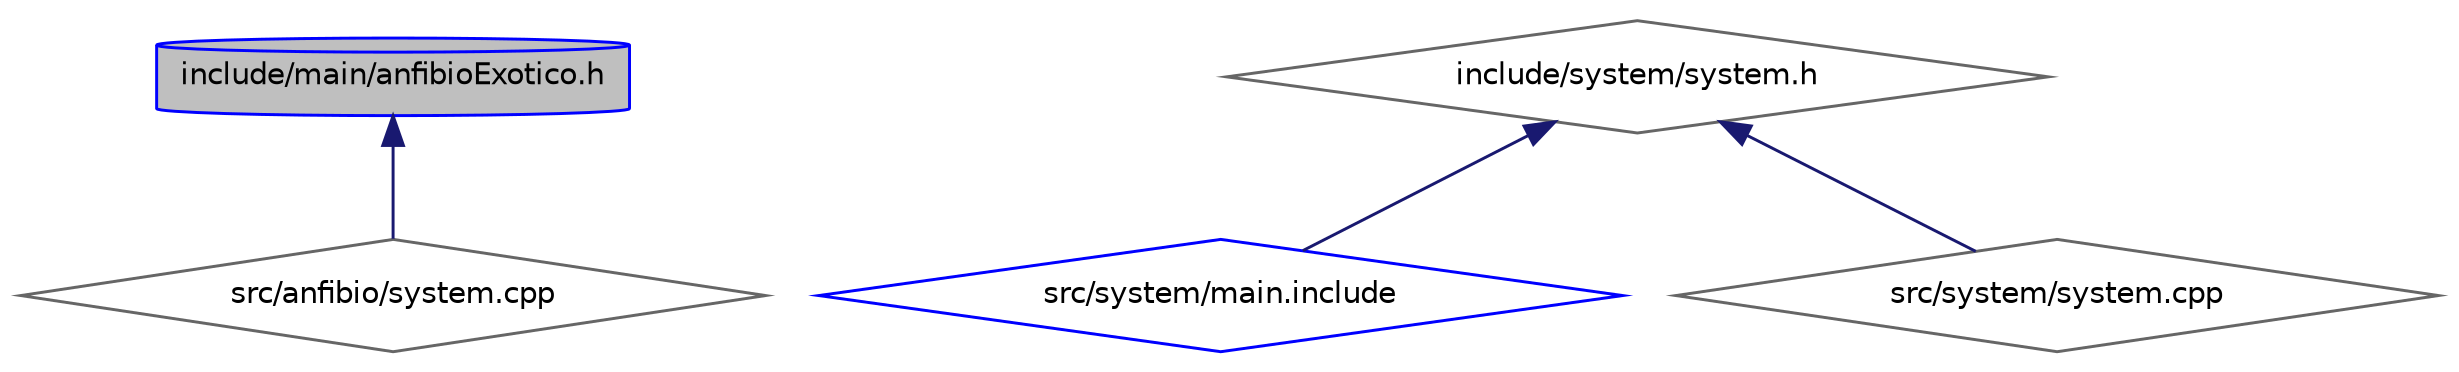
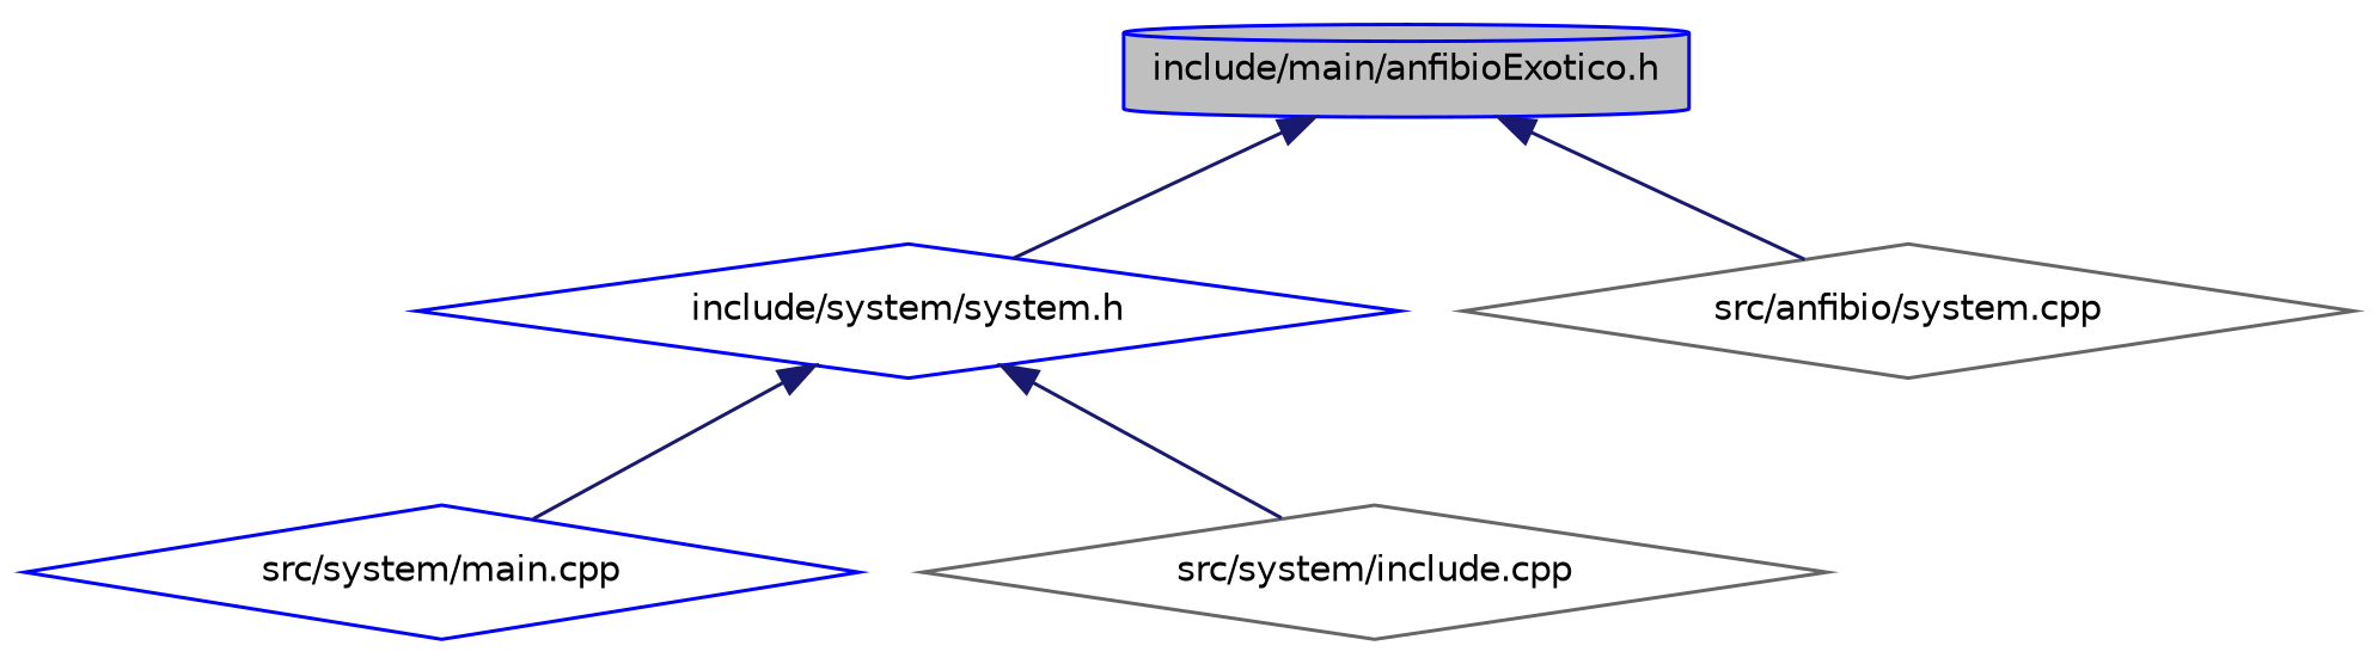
  digraph {
    fontname="DejaVu Sans"
    node [color=gray40 fillcolor=white fontname="DejaVu Sans" fontsize=10 shape=diamond style=filled]
    edge [color=midnightblue dir=back fontname="DejaVu Sans" fontsize=10 labelfontname=Helvetica labelfontsize=10 style=solid]
    n1 [color=blue fillcolor=grey75 fontcolor=black height=0.2 label="include/main/anfibioExotico.h" shape=cylinder width=0.4]
-   n2 [height=0.2 label="include/system/system.h" width=0.4]
+   n2 [color=blue height=0.2 label="include/system/system.h" width=0.4]
    n3 [height=0.2 label="src/anfibio/system.cpp" width=0.4]
-   n4 [color=blue height=0.2 label="src/system/main.include" width=0.4]
-   n5 [height=0.2 label="src/system/system.cpp" width=0.4]
+   n4 [color=blue height=0.2 label="src/system/main.cpp" width=0.4]
+   n5 [height=0.2 label="src/system/include.cpp" width=0.4]
+   n1 -> n2
    n1 -> n3
    n2 -> n4
    n2 -> n5
  }
